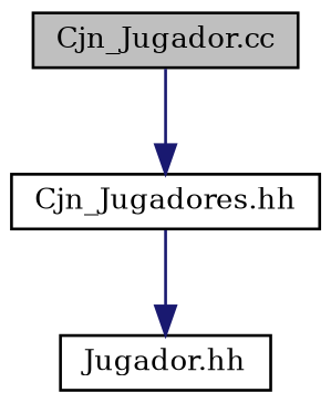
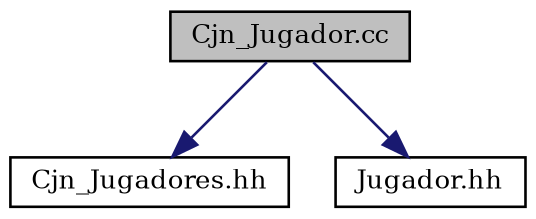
  digraph {
    fontname="DejaVu Serif"
    node [color=black fillcolor=white fontname="DejaVu Serif" fontsize=10 shape=record style=filled]
    edge [color=midnightblue fontname="DejaVu Serif" fontsize=10 labelfontname=Helvetica labelfontsize=10 style=solid]
    n1 [fillcolor=grey75 fontcolor=black height=0.2 label="Cjn_Jugador.cc" width=0.4]
    n2 [height=0.2 label="Cjn_Jugadores.hh" width=0.4]
    n3 [height=0.2 label="Jugador.hh" width=0.4]
    n1 -> n2
-   n2 -> n3
+   n1 -> n3
  }
